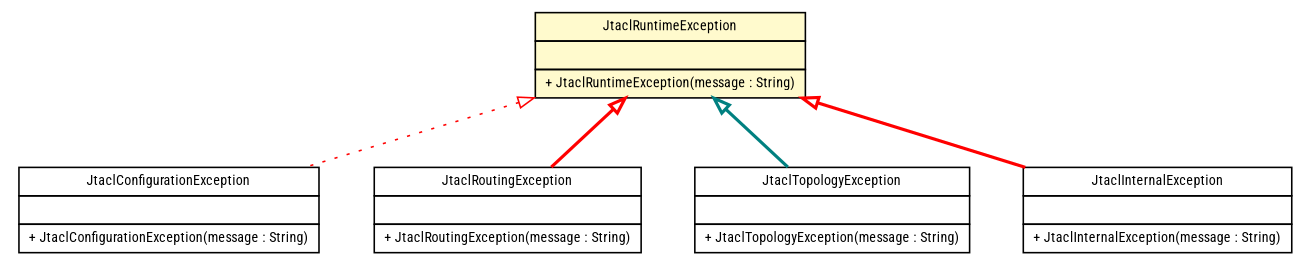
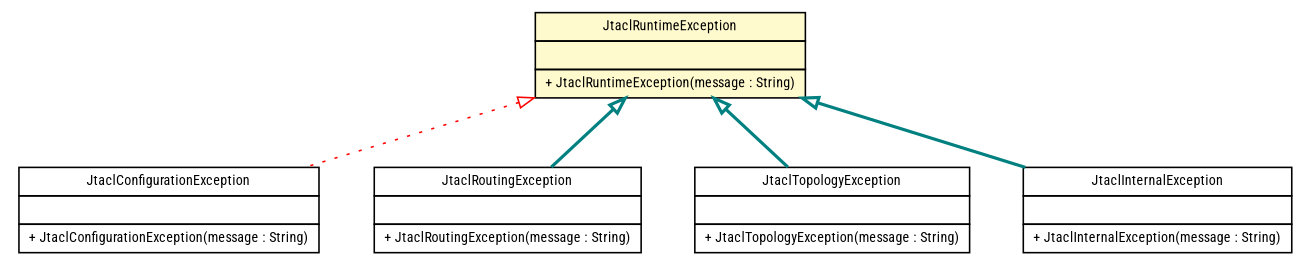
  digraph {
    fontname="Roboto Condensed"
    node [fontcolor=black fontname="Roboto Condensed" fontsize=9.0 shape=plaintext]
    edge [arrowtail=empty color=red dir=back fontname="Roboto Condensed" fontsize=10 headport=p labelfontname=Helvetica labelfontsize=10 style=bold tailport=p]
    n1 [label=<<table border="0" cellborder="1" cellspacing="0" cellpadding="2" port="p" href="./JtaclConfigurationException.html"> 		<tr><td><table border="0" cellspacing="0" cellpadding="1"> 			<tr><td> JtaclConfigurationException </td></tr> 		</table></td></tr> 		<tr><td><table border="0" cellspacing="0" cellpadding="1"> 			<tr><td align="left">  </td></tr> 		</table></td></tr> 		<tr><td><table border="0" cellspacing="0" cellpadding="1"> 			<tr><td align="left"> + JtaclConfigurationException(message : String) </td></tr> 		</table></td></tr> 		</table>>]
    n2 [label=<<table border="0" cellborder="1" cellspacing="0" cellpadding="2" port="p" href="./JtaclRoutingException.html"> 		<tr><td><table border="0" cellspacing="0" cellpadding="1"> 			<tr><td> JtaclRoutingException </td></tr> 		</table></td></tr> 		<tr><td><table border="0" cellspacing="0" cellpadding="1"> 			<tr><td align="left">  </td></tr> 		</table></td></tr> 		<tr><td><table border="0" cellspacing="0" cellpadding="1"> 			<tr><td align="left"> + JtaclRoutingException(message : String) </td></tr> 		</table></td></tr> 		</table>>]
    n3 [label=<<table border="0" cellborder="1" cellspacing="0" cellpadding="2" port="p" href="./JtaclTopologyException.html"> 		<tr><td><table border="0" cellspacing="0" cellpadding="1"> 			<tr><td> JtaclTopologyException </td></tr> 		</table></td></tr> 		<tr><td><table border="0" cellspacing="0" cellpadding="1"> 			<tr><td align="left">  </td></tr> 		</table></td></tr> 		<tr><td><table border="0" cellspacing="0" cellpadding="1"> 			<tr><td align="left"> + JtaclTopologyException(message : String) </td></tr> 		</table></td></tr> 		</table>>]
    n4 [label=<<table border="0" cellborder="1" cellspacing="0" cellpadding="2" port="p" href="./JtaclInternalException.html"> 		<tr><td><table border="0" cellspacing="0" cellpadding="1"> 			<tr><td> JtaclInternalException </td></tr> 		</table></td></tr> 		<tr><td><table border="0" cellspacing="0" cellpadding="1"> 			<tr><td align="left">  </td></tr> 		</table></td></tr> 		<tr><td><table border="0" cellspacing="0" cellpadding="1"> 			<tr><td align="left"> + JtaclInternalException(message : String) </td></tr> 		</table></td></tr> 		</table>>]
    n5 [label=<<table border="0" cellborder="1" cellspacing="0" cellpadding="2" port="p" bgcolor="lemonChiffon" href="./JtaclRuntimeException.html"> 		<tr><td><table border="0" cellspacing="0" cellpadding="1"> 			<tr><td> JtaclRuntimeException </td></tr> 		</table></td></tr> 		<tr><td><table border="0" cellspacing="0" cellpadding="1"> 			<tr><td align="left">  </td></tr> 		</table></td></tr> 		<tr><td><table border="0" cellspacing="0" cellpadding="1"> 			<tr><td align="left"> + JtaclRuntimeException(message : String) </td></tr> 		</table></td></tr> 		</table>>]
    n5 -> n1 [style=dotted]
-   n5 -> n2
+   n5 -> n2 [color=teal]
    n5 -> n3 [color=teal]
-   n5 -> n4
+   n5 -> n4 [color=teal]
  }
